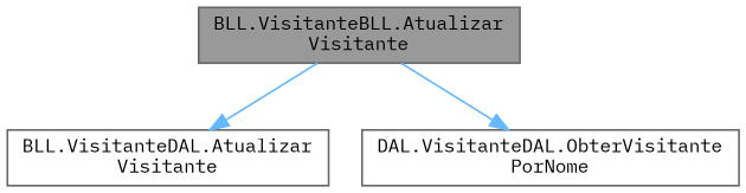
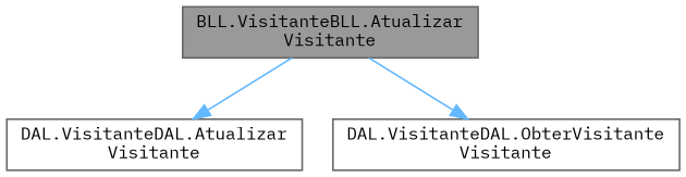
  digraph {
    fontname="IBM Plex Mono"
    rankdir=TB
    node [color=grey40 fillcolor=white fontname="IBM Plex Mono" fontsize=10 shape=box style=filled]
    edge [color=steelblue1 fontname="IBM Plex Mono" fontsize=10 labelfontname=Helvetica labelfontsize=10 style=solid]
    n1 [color=gray40 fillcolor=grey60 fontcolor=black height=0.2 label="BLL.VisitanteBLL.Atualizar\lVisitante" width=0.4]
-   n2 [height=0.2 label="BLL.VisitanteDAL.Atualizar\lVisitante" width=0.4]
-   n3 [height=0.2 label="DAL.VisitanteDAL.ObterVisitante\lPorNome" width=0.4]
+   n2 [height=0.2 label="DAL.VisitanteDAL.Atualizar\lVisitante" width=0.4]
+   n3 [height=0.2 label="DAL.VisitanteDAL.ObterVisitante\lVisitante" width=0.4]
    n1 -> n2
    n1 -> n3
  }
